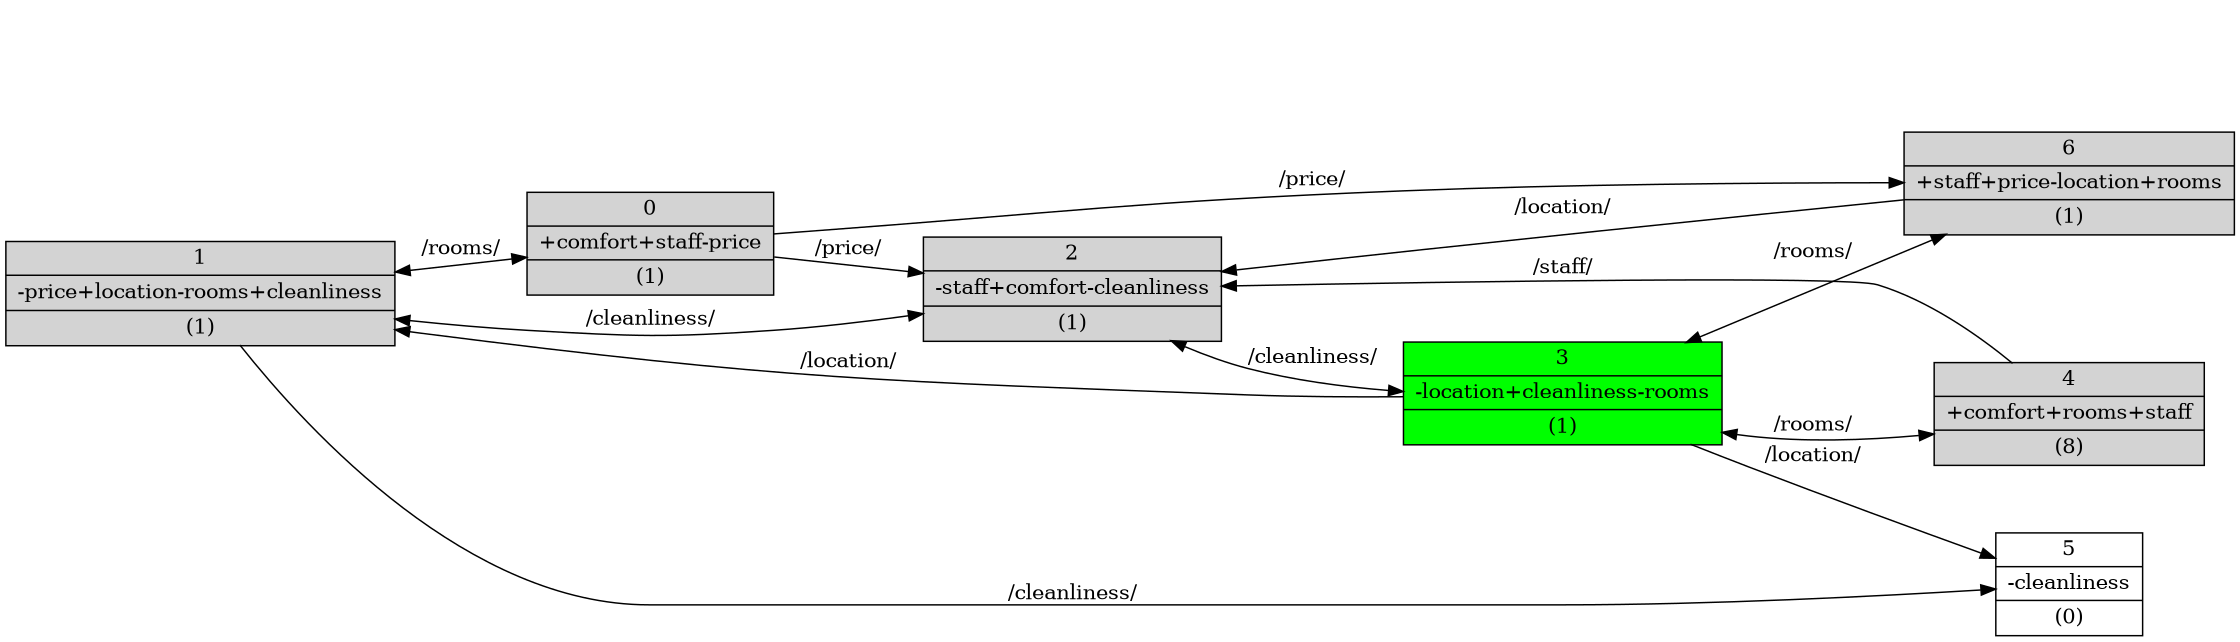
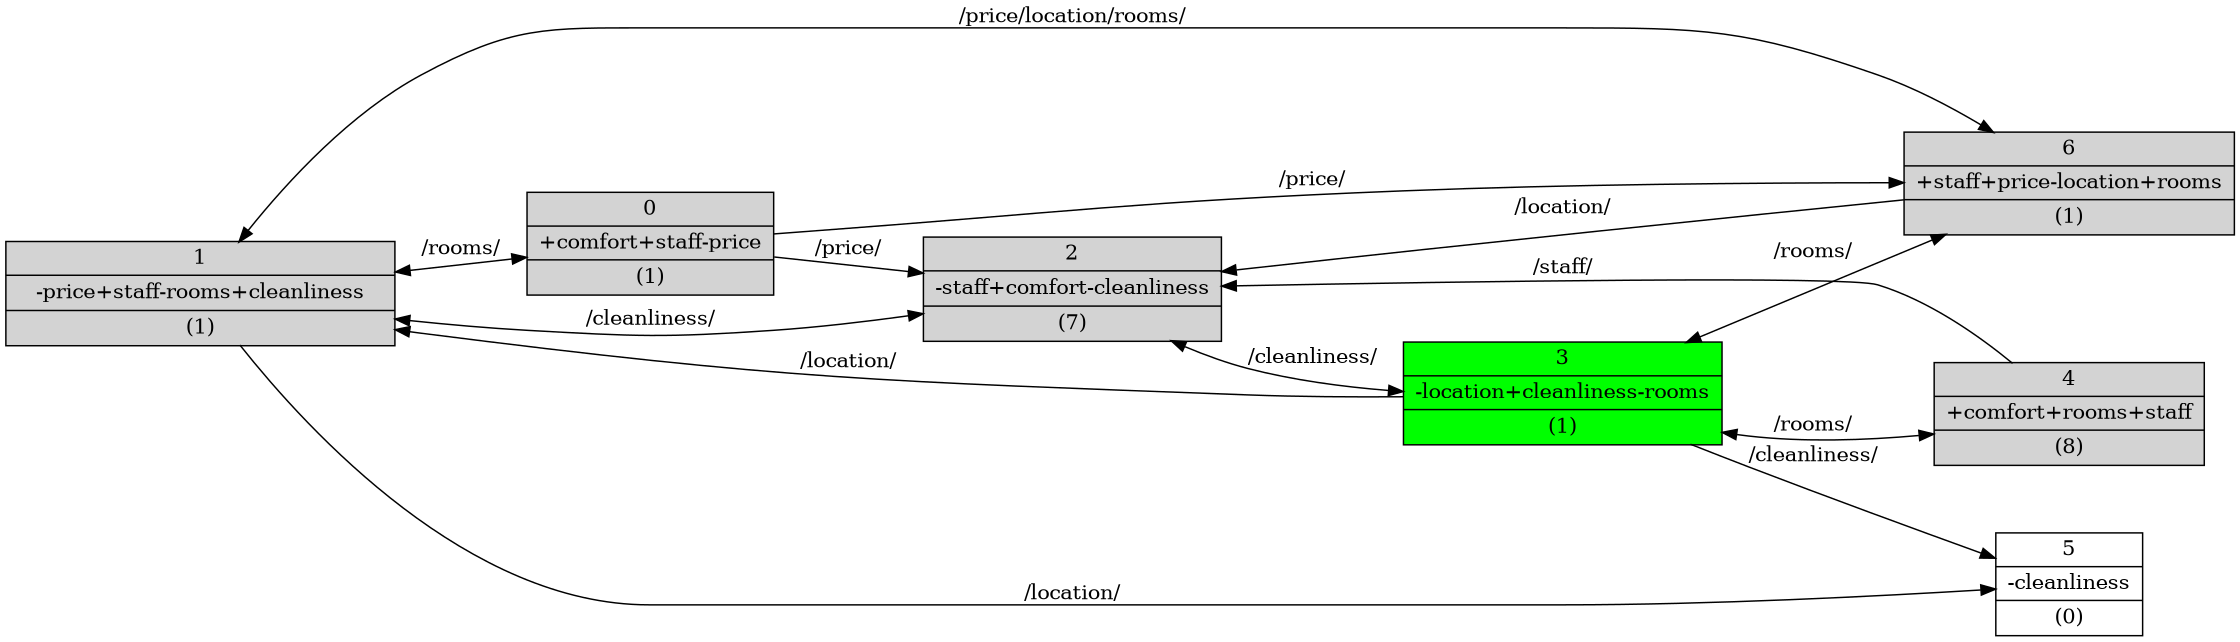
  strict digraph {
    rankdir=LR
    node [fillcolor=lightgray shape=record style=filled]
-   n1 [label="1 | -price+location-rooms+cleanliness| (1)"]
-   n2 [label="2 | -staff+comfort-cleanliness| (1)"]
+   n1 [label="1 | -price+staff-rooms+cleanliness| (1)"]
+   n2 [label="2 | -staff+comfort-cleanliness| (7)"]
    n3 [label="5 | -cleanliness| (0)" fillcolor="" style=""]
    n4 [label="6 | +staff+price-location+rooms| (1)"]
    n5 [label="0 | +comfort+staff-price| (1)"]
    n6 [fillcolor=green label="3 | -location+cleanliness-rooms| (1)"]
    n7 [label="4 | +comfort+rooms+staff| (8)"]
    n1 -> n2 [dir=both label="/cleanliness/"]
-   n1 -> n3 [label="/cleanliness/"]
+   n1 -> n3 [label="/location/"]
+   n1 -> n4 [dir=both label="/price/location/rooms/"]
    n1 -> n5 [dir=both label="/rooms/"]
    n2 -> n1 [color=transparent]
    n2 -> n6 [dir=both label="/cleanliness/"]
    n4 -> n1 [color=transparent]
    n4 -> n2 [label="/location/"]
    n4 -> n6 [color=transparent]
    n5 -> n2 [label="/price/"]
    n5 -> n4 [label="/price/"]
    n6 -> n1 [label="/location/"]
    n6 -> n2 [color=transparent]
-   n6 -> n3 [label="/location/"]
+   n6 -> n3 [label="/cleanliness/"]
    n6 -> n4 [dir=both label="/rooms/"]
    n6 -> n7 [dir=both label="/rooms/"]
    n7 -> n1 [color=transparent]
    n7 -> n2 [label="/staff/"]
    n7 -> n6 [color=transparent]
  }
